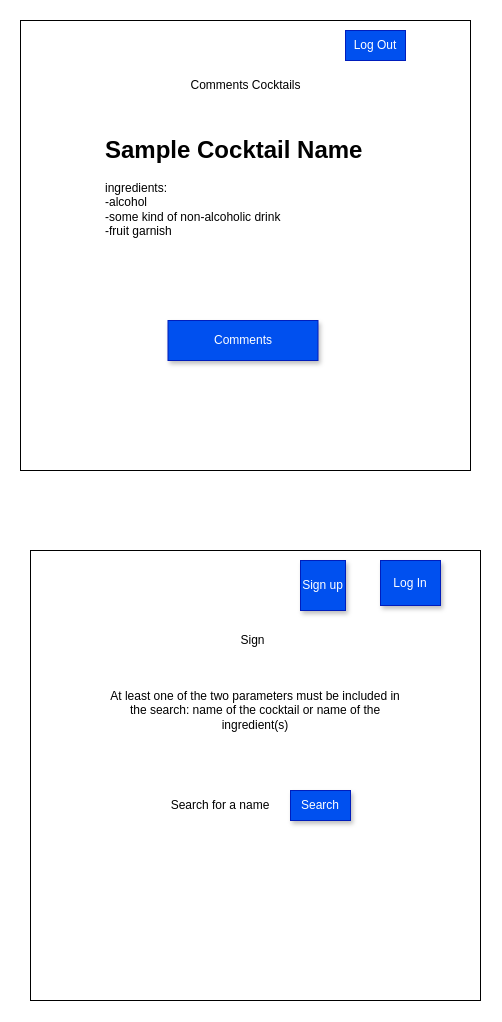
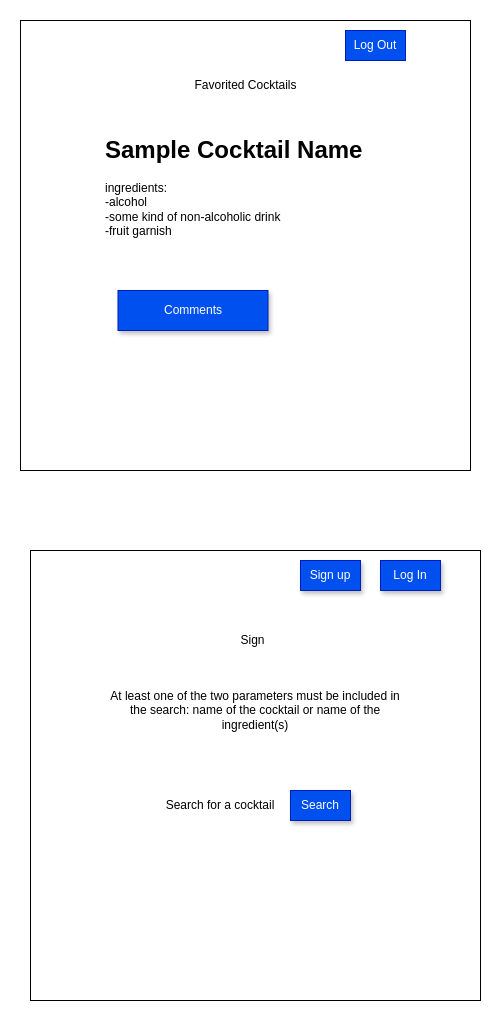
  <mxCell id="0" />
  <mxCell id="1" parent="0" />
  <mxCell id="2" value="" style="whiteSpace=wrap;html=1;aspect=fixed;" vertex="1" parent="1"><mxGeometry x="20" y="20" width="450" height="450" as="geometry" /></mxCell>
- <mxCell id="3" value="Comments Cocktails" style="text;html=1;strokeColor=none;fillColor=none;align=center;verticalAlign=middle;whiteSpace=wrap;rounded=0;" vertex="1" parent="1"><mxGeometry x="172.5" y="70" width="145" height="30" as="geometry" /></mxCell>
+ <mxCell id="3" value="Favorited Cocktails" style="text;html=1;strokeColor=none;fillColor=none;align=center;verticalAlign=middle;whiteSpace=wrap;rounded=0;" vertex="1" parent="1"><mxGeometry x="172.5" y="70" width="145" height="30" as="geometry" /></mxCell>
  <mxCell id="4" value="&lt;h1&gt;Sample Cocktail Name&lt;/h1&gt;&lt;div&gt;ingredients:&lt;/div&gt;&lt;div&gt;-alcohol&lt;/div&gt;&lt;div&gt;-some kind of non-alcoholic drink&amp;nbsp;&lt;/div&gt;&lt;div&gt;-fruit garnish&amp;nbsp;&lt;/div&gt;" style="text;html=1;strokeColor=none;fillColor=none;spacing=5;spacingTop=-20;whiteSpace=wrap;overflow=hidden;rounded=0;" vertex="1" parent="1"><mxGeometry x="100" y="130" width="280" height="130" as="geometry" /></mxCell>
  <mxCell id="5" value="Log Out" style="text;html=1;strokeColor=#001DBC;fillColor=#0050ef;align=center;verticalAlign=middle;whiteSpace=wrap;rounded=0;fontColor=#ffffff;" vertex="1" parent="1"><mxGeometry x="345" y="30" width="60" height="30" as="geometry" /></mxCell>
- <mxCell id="6" value="Comments" style="text;html=1;strokeColor=#001DBC;fillColor=#0050ef;align=center;verticalAlign=middle;whiteSpace=wrap;rounded=0;shadow=1;fontColor=#ffffff;" vertex="1" parent="1"><mxGeometry x="167.5" y="320" width="150" height="40" as="geometry" /></mxCell>
+ <mxCell id="6" value="Comments" style="text;html=1;strokeColor=#001DBC;fillColor=#0050ef;align=center;verticalAlign=middle;whiteSpace=wrap;rounded=0;shadow=1;fontColor=#ffffff;" vertex="1" parent="1"><mxGeometry x="117.5" y="290" width="150" height="40" as="geometry" /></mxCell>
  <mxCell id="7" value="" style="whiteSpace=wrap;html=1;aspect=fixed;" vertex="1" parent="1"><mxGeometry x="30" y="550" width="450" height="450" as="geometry" /></mxCell>
- <mxCell id="8" value="Log In" style="text;html=1;strokeColor=#001DBC;fillColor=#0050ef;align=center;verticalAlign=middle;whiteSpace=wrap;rounded=0;shadow=1;fontColor=#ffffff;" vertex="1" parent="1"><mxGeometry x="380" y="560" width="60" height="45" as="geometry" /></mxCell>
- <mxCell id="9" value="Sign up" style="text;html=1;strokeColor=#001DBC;fillColor=#0050ef;align=center;verticalAlign=middle;whiteSpace=wrap;rounded=0;shadow=1;fontColor=#ffffff;" vertex="1" parent="1"><mxGeometry x="300" y="560" width="45" height="50" as="geometry" /></mxCell>
- <mxCell id="10" value="Search for a name" style="text;html=1;align=center;verticalAlign=middle;whiteSpace=wrap;rounded=0;shadow=1;" vertex="1" parent="1"><mxGeometry x="140" y="790" width="160" height="30" as="geometry" /></mxCell>
+ <mxCell id="8" value="Log In" style="text;html=1;strokeColor=#001DBC;fillColor=#0050ef;align=center;verticalAlign=middle;whiteSpace=wrap;rounded=0;shadow=1;fontColor=#ffffff;" vertex="1" parent="1"><mxGeometry x="380" y="560" width="60" height="30" as="geometry" /></mxCell>
+ <mxCell id="9" value="Sign up" style="text;html=1;strokeColor=#001DBC;fillColor=#0050ef;align=center;verticalAlign=middle;whiteSpace=wrap;rounded=0;shadow=1;fontColor=#ffffff;" vertex="1" parent="1"><mxGeometry x="300" y="560" width="60" height="30" as="geometry" /></mxCell>
+ <mxCell id="10" value="Search for a cocktail" style="text;html=1;align=center;verticalAlign=middle;whiteSpace=wrap;rounded=0;shadow=1;" vertex="1" parent="1"><mxGeometry x="140" y="790" width="160" height="30" as="geometry" /></mxCell>
  <mxCell id="11" value="Search" style="text;html=1;strokeColor=#001DBC;fillColor=#0050ef;align=center;verticalAlign=middle;whiteSpace=wrap;rounded=0;shadow=1;fontColor=#ffffff;" vertex="1" parent="1"><mxGeometry x="290" y="790" width="60" height="30" as="geometry" /></mxCell>
  <mxCell id="12" value="At least one of the two parameters must be included in the search: name of the cocktail or name of the ingredient(s)" style="text;html=1;strokeColor=none;fillColor=none;align=center;verticalAlign=middle;whiteSpace=wrap;rounded=0;shadow=1;" vertex="1" parent="1"><mxGeometry x="105" y="680" width="300" height="60" as="geometry" /></mxCell>
  <mxCell id="13" value="Sign" style="text;html=1;strokeColor=none;fillColor=none;align=center;verticalAlign=middle;whiteSpace=wrap;rounded=0;shadow=1;" vertex="1" parent="1"><mxGeometry x="205" y="620" width="95" height="40" as="geometry" /></mxCell>
